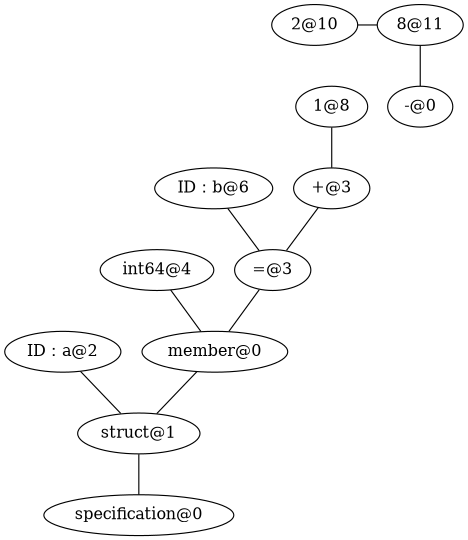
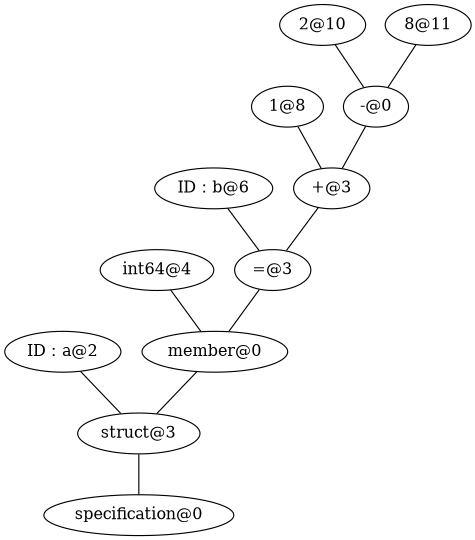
  graph {
    "specification@0"
-   "struct@1"
+   "struct@1" [label="struct@3"]
    "ID：a@2"
    n4 [label="member@0"]
    "int64@4"
    n6 [label="=@3"]
    "ID：b@6"
    n8 [label="+@3"]
    "1@8"
    n10 [label="-@0"]
    "2@10"
    n12 [label="8@11"]
    subgraph sub_1 {
      rank=same
      "specification@0"
    }
    subgraph sub_2 {
      rank=same
      "struct@1"
    }
    subgraph sub_3 {
      rank=same
      "ID：a@2"
      n4
    }
    subgraph sub_4 {
      rank=same
      "int64@4"
      n6
    }
    subgraph sub_5 {
      rank=same
      "ID：b@6"
      n8
    }
    subgraph sub_6 {
      rank=same
      "1@8"
      n10
    }
    subgraph sub_7 {
      rank=same
      "2@10"
      n12
    }
    "struct@1" -- "specification@0"
    "ID：a@2" -- "struct@1"
    n4 -- "struct@1"
    "int64@4" -- n4
    n6 -- n4
    "ID：b@6" -- n6
    n8 -- n6
    "1@8" -- n8
-   "2@10" -- n12
+   n10 -- n8
+   "2@10" -- n10
    n12 -- n10
  }
